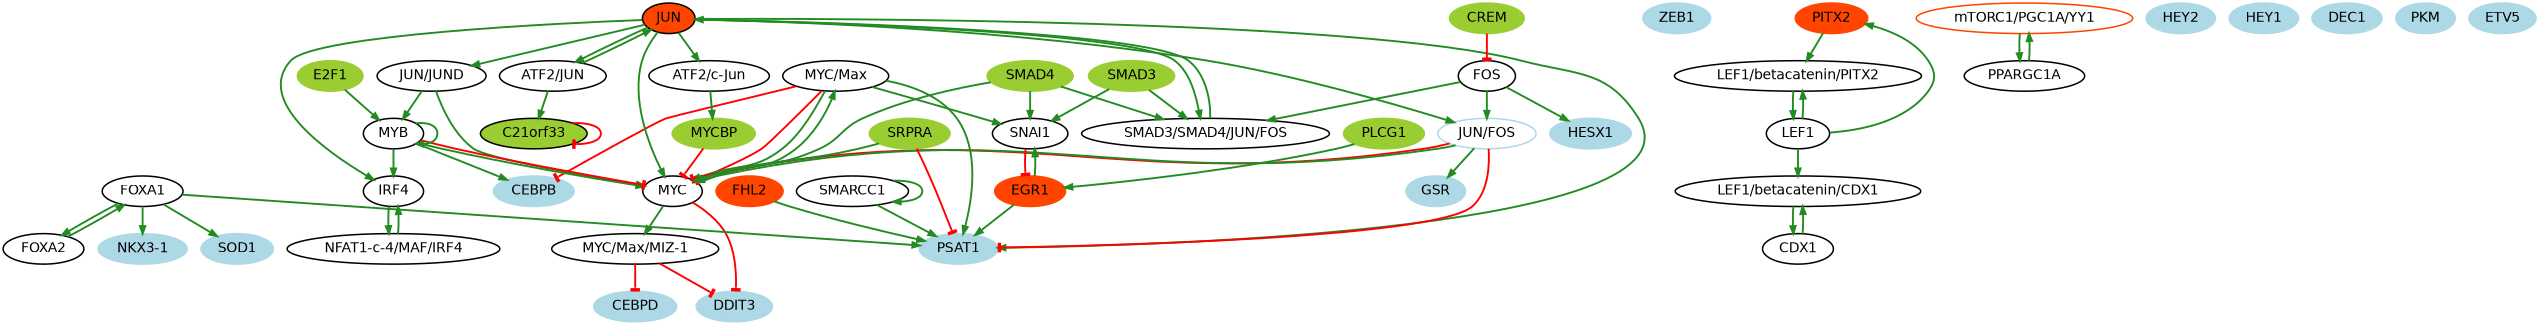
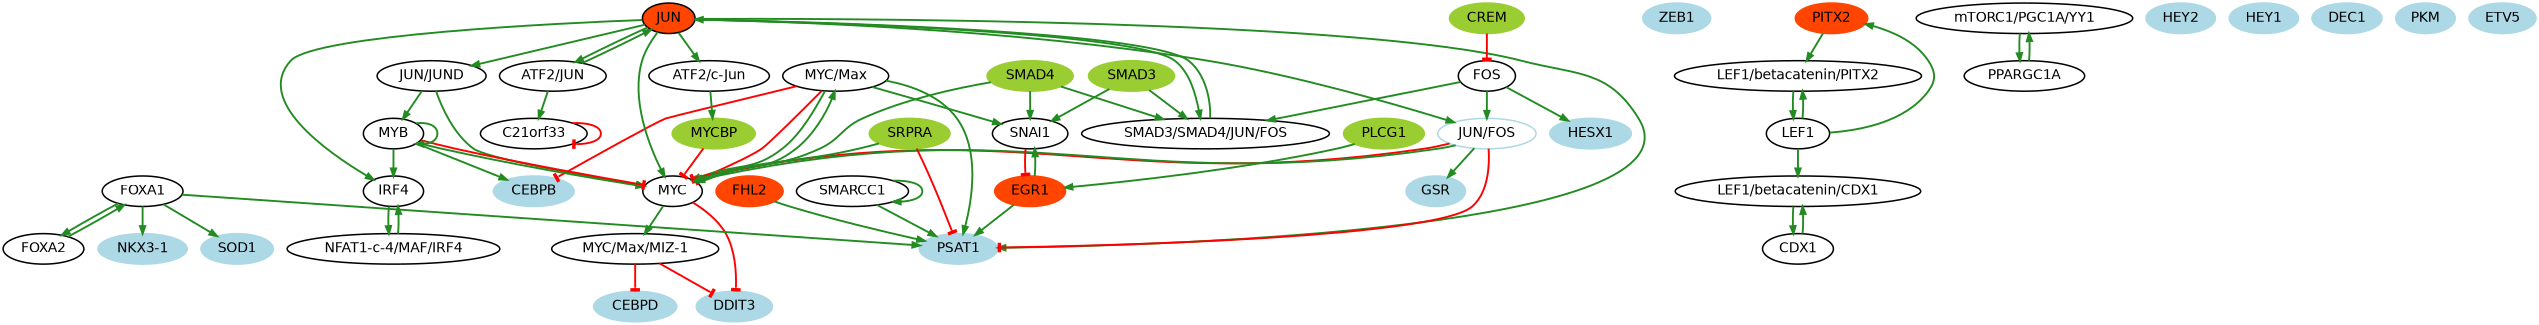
  digraph {
    node [color=black fillcolor=white fontname=Helvetica fontsize=18 shape=ellipse style="filled, bold"]
    edge [arrowhead=normal color=forestgreen dir=forward penwidth=2.5 sign=1]
    SOD1 [color=lightblue fillcolor=lightblue]
    GSR [color=lightblue fillcolor=lightblue]
    MYCBP [color=olivedrab3 fillcolor=olivedrab3]
    MYC
    "MYC/Max"
    DDIT3 [color=lightblue fillcolor=lightblue]
    "MYC/Max/MIZ-1"
    ZEB1 [color=lightblue fillcolor=lightblue]
    "ATF2/JUN"
-   C21orf33 [fillcolor=olivedrab3]
+   C21orf33
    JUN [fillcolor=orangered]
    PSAT1 [color=lightblue fillcolor=lightblue]
    "JUN/JUND"
    "ATF2/c-Jun"
    IRF4
    "SMAD3/SMAD4/JUN/FOS"
    "JUN/FOS" [color=lightblue]
    PITX2 [color=orangered fillcolor=orangered]
    "LEF1/betacatenin/PITX2"
    LEF1
    CEBPB [color=lightblue fillcolor=lightblue]
    SNAI1
    EGR1 [color=orangered fillcolor=orangered]
    MYB
    FOXA1
    FOXA2
    "NKX3-1" [color=lightblue fillcolor=lightblue]
-   "mTORC1/PGC1A/YY1" [color=orangered]
+   "mTORC1/PGC1A/YY1"
    PPARGC1A
    HEY2 [color=lightblue fillcolor=lightblue]
    "LEF1/betacatenin/CDX1"
    CEBPD [color=lightblue fillcolor=lightblue]
-   E2F1 [color=olivedrab3 fillcolor=olivedrab3]
    "NFAT1-c-4/MAF/IRF4"
    SMAD3 [color=olivedrab3 fillcolor=olivedrab3]
    CDX1
    SMAD4 [color=olivedrab3 fillcolor=olivedrab3]
    PLCG1 [color=olivedrab3 fillcolor=olivedrab3]
    FOS
    HESX1 [color=lightblue fillcolor=lightblue]
    SRPRA [color=olivedrab3 fillcolor=olivedrab3]
    HEY1 [color=lightblue fillcolor=lightblue]
    FHL2 [color=orangered fillcolor=orangered]
    DEC1 [color=lightblue fillcolor=lightblue]
    SMARCC1
    PKM [color=lightblue fillcolor=lightblue]
    ETV5 [color=lightblue fillcolor=lightblue]
    CREM [color=olivedrab3 fillcolor=olivedrab3]
    MYCBP -> MYC [arrowhead=tee color=red sign=-1]
    MYC -> "MYC/Max"
    MYC -> DDIT3 [arrowhead=tee color=red sign=-1]
    MYC -> "MYC/Max/MIZ-1"
    "MYC/Max" -> MYC [arrowhead=tee color=red sign=-1]
    "MYC/Max" -> MYC
    "MYC/Max" -> PSAT1
    "MYC/Max" -> CEBPB [arrowhead=tee color=red sign=-1]
    "MYC/Max" -> SNAI1
    "MYC/Max/MIZ-1" -> DDIT3 [arrowhead=tee color=red sign=-1]
    "MYC/Max/MIZ-1" -> CEBPD [arrowhead=tee color=red sign=-1]
    "ATF2/JUN" -> C21orf33
    "ATF2/JUN" -> JUN
    C21orf33 -> C21orf33 [arrowhead=tee color=red sign=-1]
    JUN -> MYC
    JUN -> "ATF2/JUN"
    JUN -> PSAT1
    JUN -> "JUN/JUND"
    JUN -> "ATF2/c-Jun"
    JUN -> IRF4
    JUN -> "SMAD3/SMAD4/JUN/FOS"
    JUN -> "JUN/FOS"
    "JUN/JUND" -> MYC
    "JUN/JUND" -> MYB
    "ATF2/c-Jun" -> MYCBP
    IRF4 -> "NFAT1-c-4/MAF/IRF4"
    "SMAD3/SMAD4/JUN/FOS" -> JUN
    "JUN/FOS" -> GSR
    "JUN/FOS" -> MYC [arrowhead=tee color=red sign=-1]
    "JUN/FOS" -> MYC
    "JUN/FOS" -> PSAT1 [arrowhead=tee color=red sign=-1]
    PITX2 -> "LEF1/betacatenin/PITX2"
    "LEF1/betacatenin/PITX2" -> LEF1
    LEF1 -> PITX2
    LEF1 -> "LEF1/betacatenin/PITX2"
    LEF1 -> "LEF1/betacatenin/CDX1"
    SNAI1 -> EGR1 [arrowhead=tee color=red sign=-1]
    EGR1 -> PSAT1
    EGR1 -> SNAI1
    MYB -> MYC
    MYB -> MYC [arrowhead=tee color=red sign=-1]
    MYB -> IRF4
    MYB -> CEBPB
    MYB -> MYB
    FOXA1 -> SOD1
    FOXA1 -> PSAT1
    FOXA1 -> FOXA2
    FOXA1 -> "NKX3-1"
    FOXA2 -> FOXA1
    "mTORC1/PGC1A/YY1" -> PPARGC1A
    PPARGC1A -> "mTORC1/PGC1A/YY1"
    "LEF1/betacatenin/CDX1" -> CDX1
-   E2F1 -> MYB
    "NFAT1-c-4/MAF/IRF4" -> IRF4
    SMAD3 -> "SMAD3/SMAD4/JUN/FOS"
    SMAD3 -> SNAI1
    CDX1 -> "LEF1/betacatenin/CDX1"
    SMAD4 -> MYC
    SMAD4 -> "SMAD3/SMAD4/JUN/FOS"
    SMAD4 -> SNAI1
    PLCG1 -> EGR1
    FOS -> "SMAD3/SMAD4/JUN/FOS"
    FOS -> "JUN/FOS"
    FOS -> HESX1
    SRPRA -> MYC
    SRPRA -> PSAT1 [arrowhead=tee color=red sign=-1]
    FHL2 -> PSAT1
    SMARCC1 -> PSAT1
    SMARCC1 -> SMARCC1
    CREM -> FOS [arrowhead=tee color=red sign=-1]
  }
